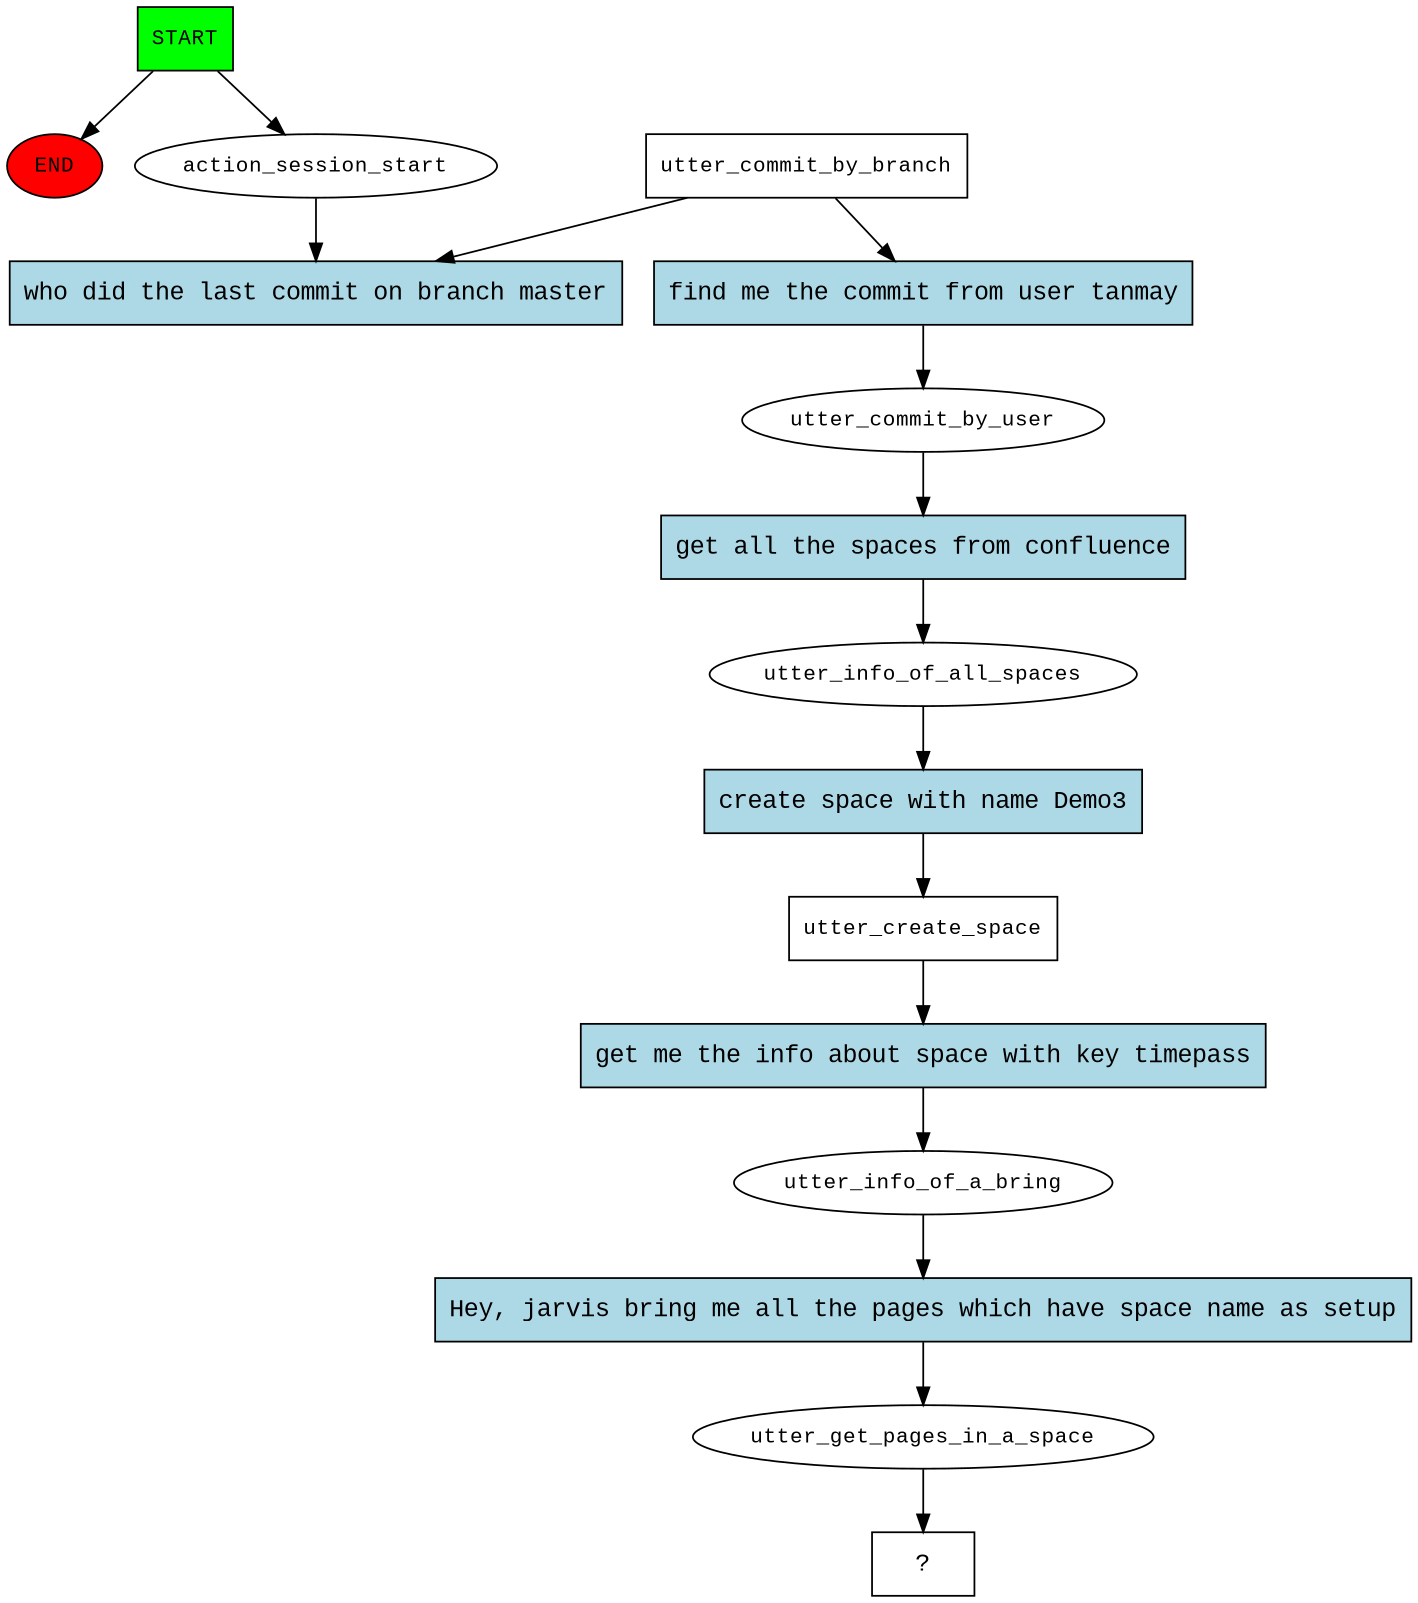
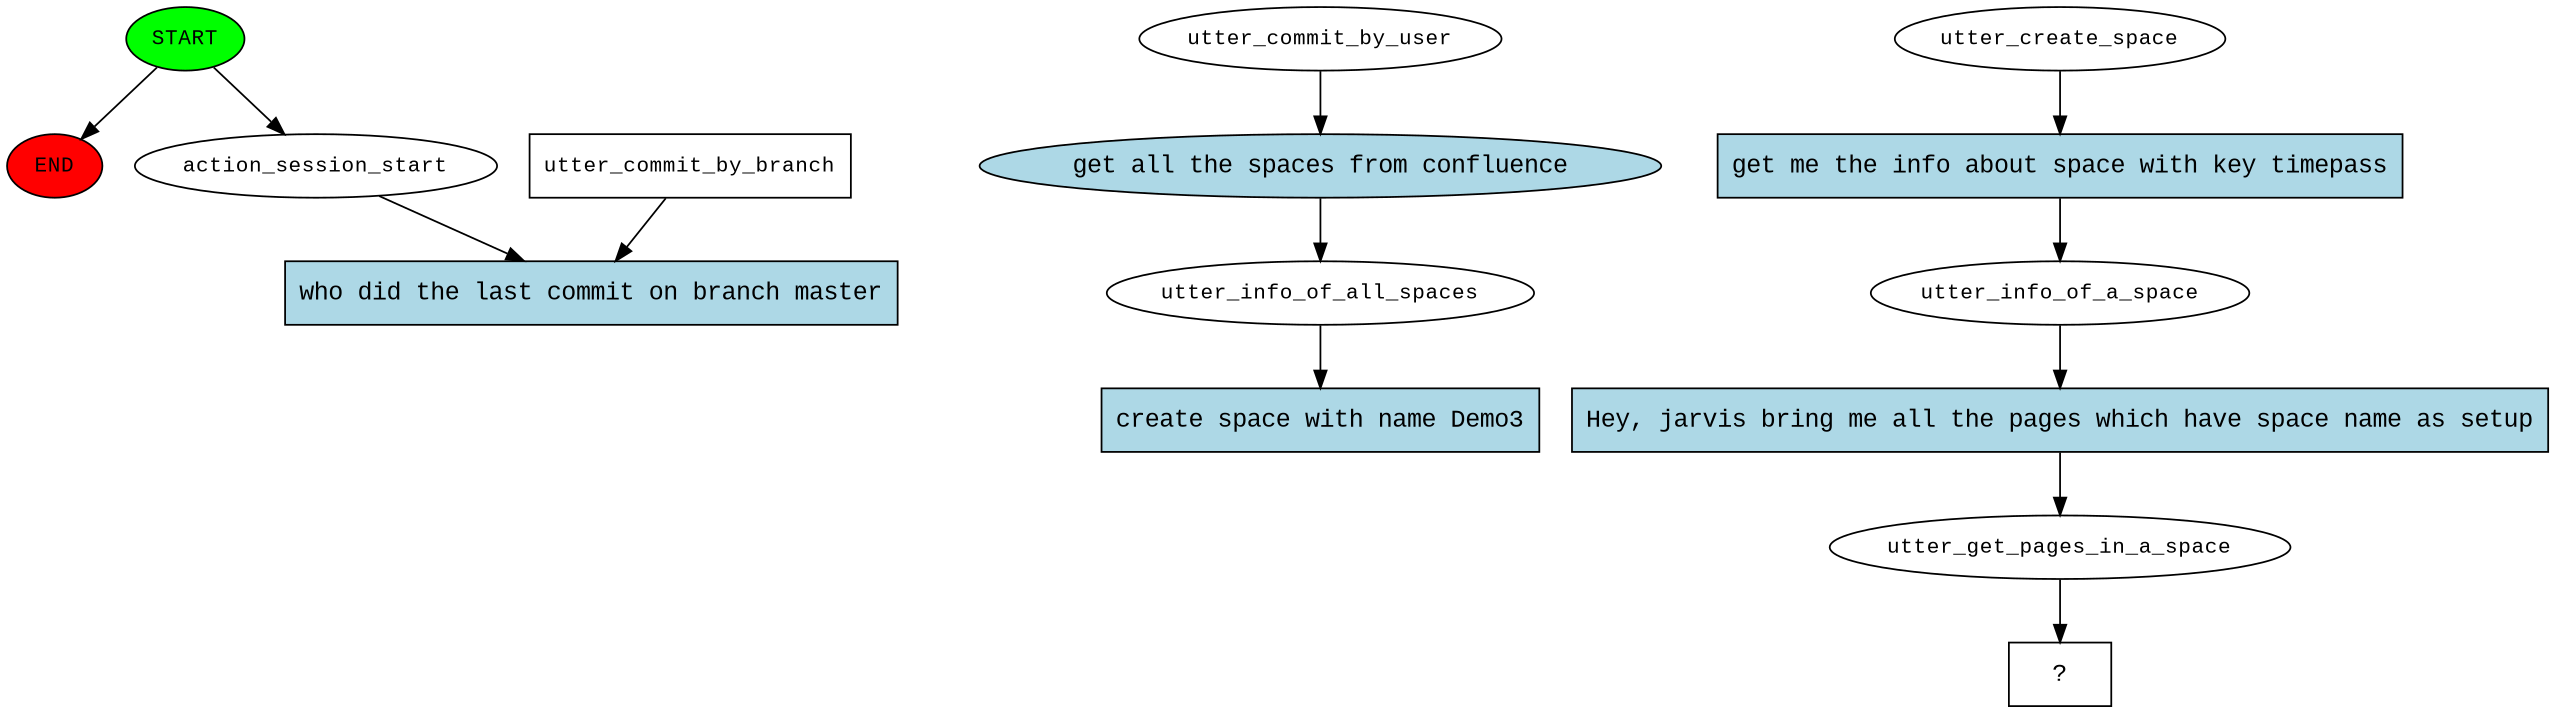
  digraph {
    fontname="Liberation Mono"
    node [fontname="Liberation Mono" fontsize=12]
    edge [fontname="Liberation Mono"]
-   n1 [fillcolor=green label=START style=filled shape=box]
+   n1 [fillcolor=green label=START style=filled]
    n2 [fillcolor=red label=END style=filled]
    n3 [label=action_session_start]
    n4 [fillcolor=lightblue label="who did the last commit on branch master" shape=rect style=filled fontsize=""]
    n5 [label=utter_commit_by_branch shape=box]
-   n6 [fillcolor=lightblue label="find me the commit from user tanmay" shape=rect style=filled fontsize=""]
    n7 [label=utter_commit_by_user]
-   n8 [fillcolor=lightblue label="get all the spaces from confluence" shape=rect style=filled fontsize=""]
+   n8 [fillcolor=lightblue label="get all the spaces from confluence" shape=ellipse style=filled fontsize=""]
    n9 [label=utter_info_of_all_spaces]
    n10 [fillcolor=lightblue label="create space with name Demo3" shape=rect style=filled fontsize=""]
-   n11 [label=utter_create_space shape=box]
+   n11 [label=utter_create_space]
    n12 [fillcolor=lightblue label="get me the info about space with key timepass" shape=rect style=filled fontsize=""]
-   n13 [label=utter_info_of_a_bring]
+   n13 [label=utter_info_of_a_space]
    n14 [fillcolor=lightblue label="Hey, jarvis bring me all the pages which have space name as setup" shape=rect style=filled fontsize=""]
    n15 [label=utter_get_pages_in_a_space]
    n16 [label="  ?  " shape=rect fontsize=""]
    n1 -> n2
    n1 -> n3
    n3 -> n4
    n5 -> n4
-   n5 -> n6
-   n6 -> n7
    n7 -> n8
    n8 -> n9
    n9 -> n10
-   n10 -> n11
    n11 -> n12
    n12 -> n13
    n13 -> n14
    n14 -> n15
    n15 -> n16
  }
